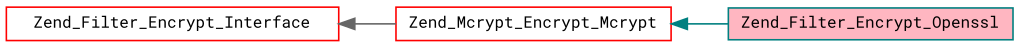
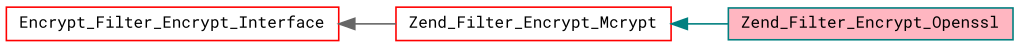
  digraph {
    fontname="Roboto Mono"
    rankdir=LR
    node [color=red fillcolor=white fontname="Roboto Mono" fontsize=10 shape=record style=filled]
    edge [dir=back fontname="Roboto Mono" fontsize=10 labelfontname=Helvetica labelfontsize=10 style=solid]
-   n1 [height=0.2 label=Zend_Filter_Encrypt_Interface width=0.4]
-   n2 [height=0.2 label=Zend_Mcrypt_Encrypt_Mcrypt width=0.4]
+   n1 [height=0.2 label=Encrypt_Filter_Encrypt_Interface width=0.4]
+   n2 [height=0.2 label=Zend_Filter_Encrypt_Mcrypt width=0.4]
    n3 [color=teal fillcolor=lightpink height=0.2 label=Zend_Filter_Encrypt_Openssl width=0.4]
    n1 -> n2 [color=gray40]
    n2 -> n3 [color=teal]
  }
